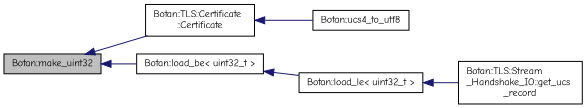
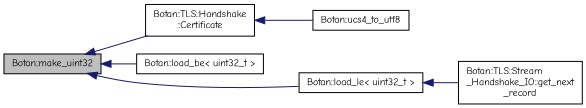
  digraph {
    fontname="Comic Neue"
    rankdir=LR
    node [color=black fillcolor=white fontname="Comic Neue" fontsize=10 shape=record style=filled]
    edge [color=midnightblue dir=back fontname="Comic Neue" fontsize=10 labelfontname=Helvetica labelfontsize=10 style=solid]
    n1 [fillcolor=grey75 fontcolor=black height=0.2 label="Botan::make_uint32" width=0.4]
-   n2 [height=0.2 label="Botan::TLS::Certificate\l::Certificate" width=0.4]
+   n2 [height=0.2 label="Botan::TLS::Handshake\l::Certificate" width=0.4]
    n3 [height=0.2 label="Botan::load_be\< uint32_t \>" width=0.4]
    n4 [height=0.2 label="Botan::load_le\< uint32_t \>" width=0.4]
    n5 [height=0.2 label="Botan::ucs4_to_utf8" width=0.4]
-   n6 [height=0.2 label="Botan::TLS::Stream\l_Handshake_IO::get_ucs\l_record" width=0.4]
+   n6 [height=0.2 label="Botan::TLS::Stream\l_Handshake_IO::get_next\l_record" width=0.4]
    n1 -> n2
    n1 -> n3
-   n3 -> n4
+   n1 -> n4
    n2 -> n5
    n4 -> n6
  }
